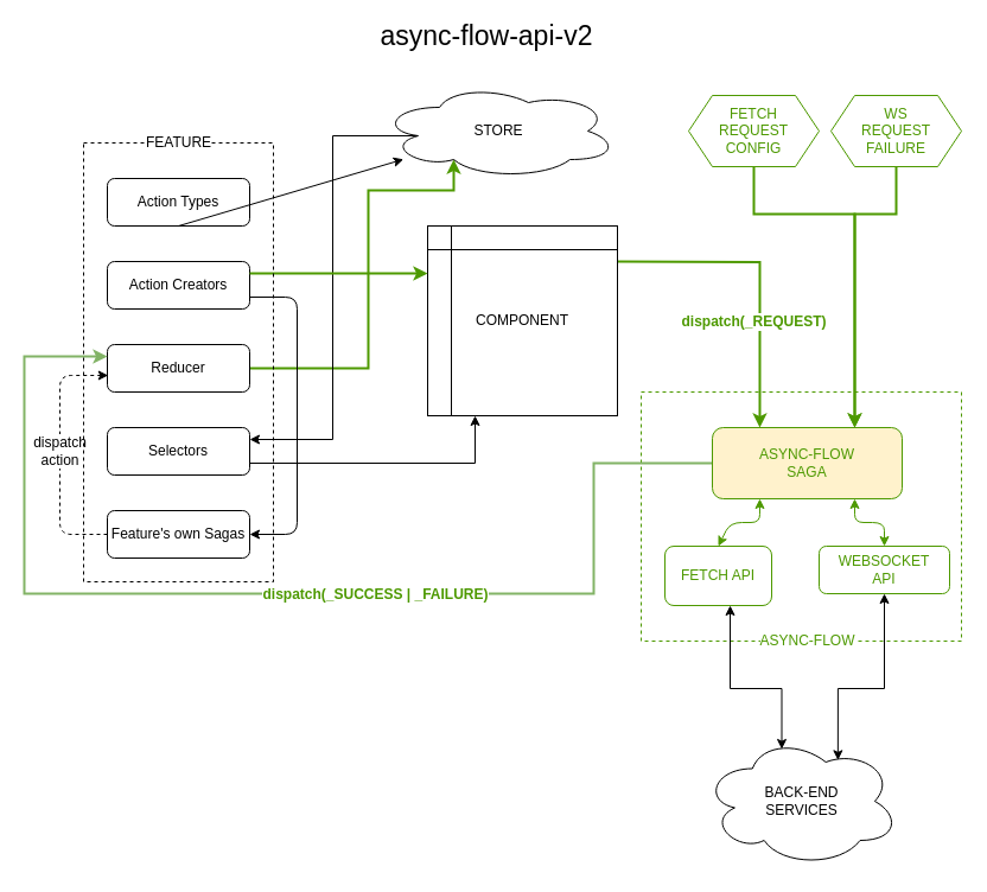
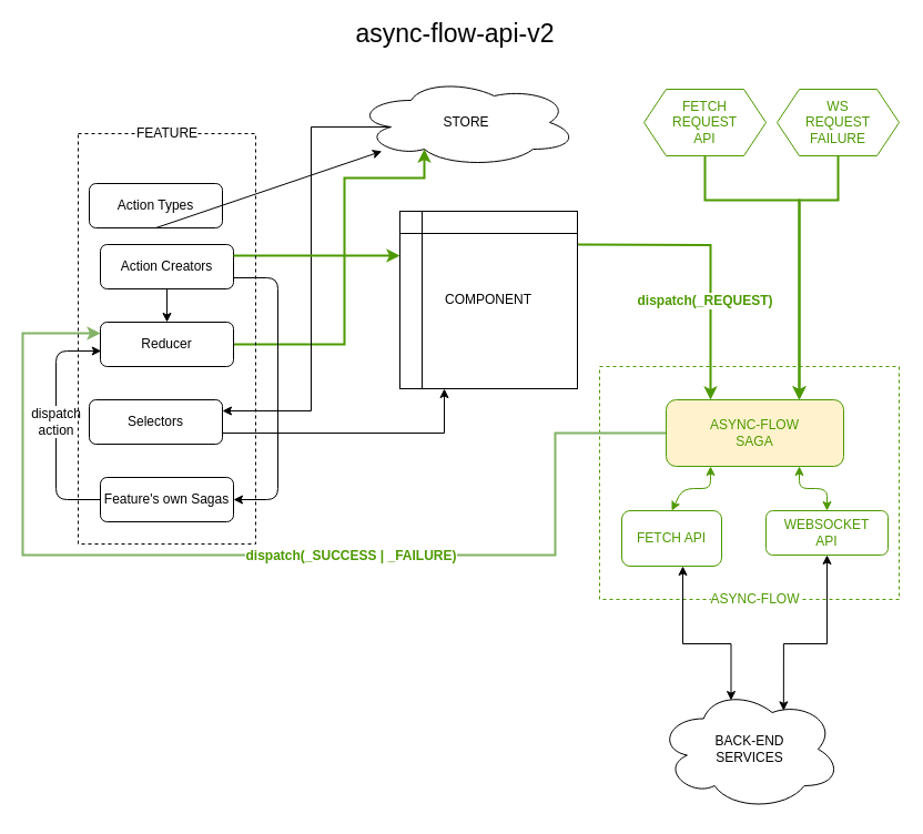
  <mxCell id="0" />
  <mxCell id="1" parent="0" />
  <mxCell id="2" value="" style="rounded=0;whiteSpace=wrap;html=1;fontSize=12;fontColor=#4D9900;fillColor=none;dashed=1;strokeColor=#4D9900;" vertex="1" parent="1"><mxGeometry x="540" y="330" width="270" height="210" as="geometry" /></mxCell>
  <mxCell id="3" value="async-flow-api-v2" style="text;html=1;strokeColor=none;fillColor=none;align=center;verticalAlign=middle;whiteSpace=wrap;rounded=0;fontSize=23;" vertex="1" parent="1"><mxGeometry x="300" y="20" width="220" height="20" as="geometry" /></mxCell>
- <mxCell id="4" value="&lt;font style=&quot;font-size: 12px&quot;&gt;Action Types&lt;/font&gt;" style="rounded=1;whiteSpace=wrap;html=1;fontSize=12;" vertex="1" parent="1"><mxGeometry x="90" y="150" width="120" height="40" as="geometry" /></mxCell>
+ <mxCell id="4" value="&lt;font style=&quot;font-size: 12px&quot;&gt;Action Types&lt;/font&gt;" style="rounded=1;whiteSpace=wrap;html=1;fontSize=12;" vertex="1" parent="1"><mxGeometry x="80" y="165" width="120" height="40" as="geometry" /></mxCell>
  <mxCell id="5" value="&lt;font style=&quot;font-size: 12px;&quot;&gt;Action Creators&lt;/font&gt;" style="rounded=1;whiteSpace=wrap;html=1;fontSize=12;" vertex="1" parent="1"><mxGeometry x="90" y="220" width="120" height="40" as="geometry" /></mxCell>
  <mxCell id="6" style="edgeStyle=orthogonalEdgeStyle;rounded=0;orthogonalLoop=1;jettySize=auto;html=1;exitX=1;exitY=0.5;exitDx=0;exitDy=0;fontSize=12;entryX=0.31;entryY=0.8;entryDx=0;entryDy=0;entryPerimeter=0;strokeColor=#4D9900;strokeWidth=2;" edge="1" parent="1" source="7" target="15"><mxGeometry relative="1" as="geometry"><mxPoint x="330" y="180" as="targetPoint" /><Array as="points"><mxPoint x="310" y="310" /><mxPoint x="310" y="160" /><mxPoint x="382" y="160" /></Array></mxGeometry></mxCell>
  <mxCell id="7" value="&lt;font style=&quot;font-size: 12px&quot;&gt;Reducer&lt;/font&gt;" style="rounded=1;whiteSpace=wrap;html=1;fontSize=12;" vertex="1" parent="1"><mxGeometry x="90" y="290" width="120" height="40" as="geometry" /></mxCell>
  <mxCell id="8" style="edgeStyle=orthogonalEdgeStyle;rounded=0;orthogonalLoop=1;jettySize=auto;html=1;exitX=1;exitY=0.75;exitDx=0;exitDy=0;entryX=0.25;entryY=1;entryDx=0;entryDy=0;fontSize=12;" edge="1" parent="1" source="9" target="20"><mxGeometry relative="1" as="geometry" /></mxCell>
- <mxCell id="9" value="&lt;font style=&quot;font-size: 12px&quot;&gt;Selectors&lt;/font&gt;" style="rounded=1;whiteSpace=wrap;html=1;fontSize=12;" vertex="1" parent="1"><mxGeometry x="90" y="360" width="120" height="40" as="geometry" /></mxCell>
+ <mxCell id="9" value="&lt;font style=&quot;font-size: 12px&quot;&gt;Selectors&lt;/font&gt;" style="rounded=1;whiteSpace=wrap;html=1;fontSize=12;" vertex="1" parent="1"><mxGeometry x="80" y="360" width="120" height="40" as="geometry" /></mxCell>
  <mxCell id="10" value="&lt;font style=&quot;font-size: 12px&quot;&gt;Feature's own Sagas&lt;/font&gt;" style="rounded=1;whiteSpace=wrap;html=1;fontSize=12;" vertex="1" parent="1"><mxGeometry x="90" y="430" width="120" height="40" as="geometry" /></mxCell>
  <mxCell id="11" value="" style="endArrow=classic;html=1;fontSize=12;exitX=0.5;exitY=1;exitDx=0;exitDy=0;" edge="1" parent="1" source="4" target="15"><mxGeometry width="50" height="50" relative="1" as="geometry"><mxPoint x="440" y="290" as="sourcePoint" /><mxPoint x="490" y="240" as="targetPoint" /></mxGeometry></mxCell>
+ <mxCell id="12" value="" style="endArrow=classic;html=1;fontSize=12;exitX=0.5;exitY=1;exitDx=0;exitDy=0;entryX=0.5;entryY=0;entryDx=0;entryDy=0;" edge="1" parent="1" source="5" target="7"><mxGeometry width="50" height="50" relative="1" as="geometry"><mxPoint x="440" y="330" as="sourcePoint" /><mxPoint x="490" y="280" as="targetPoint" /></mxGeometry></mxCell>
  <mxCell id="13" value="" style="endArrow=classic;html=1;fontSize=12;exitX=1;exitY=0.75;exitDx=0;exitDy=0;entryX=1;entryY=0.5;entryDx=0;entryDy=0;" edge="1" parent="1" source="5" target="10"><mxGeometry width="50" height="50" relative="1" as="geometry"><mxPoint x="350" y="330" as="sourcePoint" /><mxPoint x="400" y="280" as="targetPoint" /><Array as="points"><mxPoint x="250" y="250" /><mxPoint x="250" y="450" /></Array></mxGeometry></mxCell>
  <mxCell id="14" style="edgeStyle=orthogonalEdgeStyle;rounded=0;orthogonalLoop=1;jettySize=auto;html=1;exitX=0.16;exitY=0.55;exitDx=0;exitDy=0;exitPerimeter=0;entryX=1;entryY=0.25;entryDx=0;entryDy=0;fontSize=12;" edge="1" parent="1" source="15" target="9"><mxGeometry relative="1" as="geometry"><Array as="points"><mxPoint x="280" y="114" /><mxPoint x="280" y="370" /></Array></mxGeometry></mxCell>
  <mxCell id="15" value="STORE" style="ellipse;shape=cloud;whiteSpace=wrap;html=1;fontSize=12;" vertex="1" parent="1"><mxGeometry x="320" y="70" width="200" height="80" as="geometry" /></mxCell>
- <mxCell id="16" value="" style="endArrow=classic;html=1;fontSize=12;entryX=0.006;entryY=0.65;entryDx=0;entryDy=0;exitX=0;exitY=0.5;exitDx=0;exitDy=0;entryPerimeter=0;dashed=1;" edge="1" parent="1" source="10" target="7"><mxGeometry width="50" height="50" relative="1" as="geometry"><mxPoint x="370" y="310" as="sourcePoint" /><mxPoint x="420" y="260" as="targetPoint" /><Array as="points"><mxPoint x="50" y="450" /><mxPoint x="50" y="316" /></Array></mxGeometry></mxCell>
+ <mxCell id="16" value="" style="endArrow=classic;html=1;fontSize=12;entryX=0.006;entryY=0.65;entryDx=0;entryDy=0;exitX=0;exitY=0.5;exitDx=0;exitDy=0;entryPerimeter=0;" edge="1" parent="1" source="10" target="7"><mxGeometry width="50" height="50" relative="1" as="geometry"><mxPoint x="370" y="310" as="sourcePoint" /><mxPoint x="420" y="260" as="targetPoint" /><Array as="points"><mxPoint x="50" y="450" /><mxPoint x="50" y="316" /></Array></mxGeometry></mxCell>
  <mxCell id="17" value="dispatch&lt;br&gt;action" style="edgeLabel;html=1;align=center;verticalAlign=middle;resizable=0;points=[];fontSize=12;" vertex="1" connectable="0" parent="16"><mxGeometry x="0.03" y="1" relative="1" as="geometry"><mxPoint as="offset" /></mxGeometry></mxCell>
  <mxCell id="18" style="edgeStyle=orthogonalEdgeStyle;rounded=0;orthogonalLoop=1;jettySize=auto;html=1;exitX=1;exitY=0.25;exitDx=0;exitDy=0;entryX=0.25;entryY=0;entryDx=0;entryDy=0;fontSize=12;strokeColor=#4D9900;strokeWidth=2;" edge="1" parent="1" target="23"><mxGeometry relative="1" as="geometry"><mxPoint x="520" y="220" as="sourcePoint" /><mxPoint x="640" y="350" as="targetPoint" /></mxGeometry></mxCell>
  <mxCell id="19" value="dispatch(_REQUEST)" style="edgeLabel;html=1;align=center;verticalAlign=middle;resizable=0;points=[];fontSize=12;fontStyle=1;fontColor=#4D9900;" vertex="1" connectable="0" parent="18"><mxGeometry x="-0.273" y="3" relative="1" as="geometry"><mxPoint x="20.83" y="53" as="offset" /></mxGeometry></mxCell>
  <mxCell id="20" value="COMPONENT" style="shape=internalStorage;whiteSpace=wrap;html=1;backgroundOutline=1;fontSize=12;" vertex="1" parent="1"><mxGeometry x="360" y="190" width="160" height="160" as="geometry" /></mxCell>
  <mxCell id="21" style="edgeStyle=orthogonalEdgeStyle;rounded=0;orthogonalLoop=1;jettySize=auto;html=1;exitX=0;exitY=0.5;exitDx=0;exitDy=0;entryX=0;entryY=0.25;entryDx=0;entryDy=0;fontSize=12;fillColor=#d5e8d4;strokeColor=#82b366;strokeWidth=2;" edge="1" parent="1" source="23" target="7"><mxGeometry relative="1" as="geometry"><Array as="points"><mxPoint x="500" y="390" /><mxPoint x="500" y="500" /><mxPoint x="20" y="500" /><mxPoint x="20" y="300" /></Array></mxGeometry></mxCell>
  <mxCell id="22" value="dispatch(_SUCCESS | _FAILURE)" style="edgeLabel;html=1;align=center;verticalAlign=middle;resizable=0;points=[];fontSize=12;fontStyle=1;fontColor=#4D9900;" vertex="1" connectable="0" parent="21"><mxGeometry x="-0.177" relative="1" as="geometry"><mxPoint as="offset" /></mxGeometry></mxCell>
  <mxCell id="23" value="ASYNC-FLOW&lt;br&gt;SAGA" style="rounded=1;whiteSpace=wrap;html=1;fontSize=12;strokeColor=#4D9900;fontColor=#4D9900;fillColor=#fff2cc;" vertex="1" parent="1"><mxGeometry x="600" y="360" width="160" height="60" as="geometry" /></mxCell>
  <mxCell id="24" value="FETCH API" style="rounded=1;whiteSpace=wrap;html=1;fontSize=12;fontColor=#4D9900;strokeColor=#4D9900;" vertex="1" parent="1"><mxGeometry x="560" y="460" width="90" height="50" as="geometry" /></mxCell>
  <mxCell id="25" value="WEBSOCKET&lt;br&gt;API" style="rounded=1;whiteSpace=wrap;html=1;fontSize=12;fontColor=#4D9900;strokeColor=#4D9900;" vertex="1" parent="1"><mxGeometry x="690" y="460" width="110" height="40" as="geometry" /></mxCell>
  <mxCell id="26" value="" style="endArrow=classic;startArrow=classic;html=1;fontSize=12;entryX=0.25;entryY=1;entryDx=0;entryDy=0;exitX=0.5;exitY=0;exitDx=0;exitDy=0;strokeColor=#4D9900;" edge="1" parent="1" source="24" target="23"><mxGeometry width="50" height="50" relative="1" as="geometry"><mxPoint x="610" y="590" as="sourcePoint" /><mxPoint x="660" y="540" as="targetPoint" /><Array as="points"><mxPoint x="615" y="440" /><mxPoint x="640" y="440" /></Array></mxGeometry></mxCell>
  <mxCell id="27" value="" style="endArrow=classic;startArrow=classic;html=1;fontSize=12;entryX=0.75;entryY=1;entryDx=0;entryDy=0;exitX=0.5;exitY=0;exitDx=0;exitDy=0;strokeColor=#4D9900;" edge="1" parent="1" source="25" target="23"><mxGeometry width="50" height="50" relative="1" as="geometry"><mxPoint x="680" y="600" as="sourcePoint" /><mxPoint x="730" y="550" as="targetPoint" /><Array as="points"><mxPoint x="745" y="440" /><mxPoint x="720" y="440" /></Array></mxGeometry></mxCell>
  <mxCell id="28" value="" style="endArrow=classic;html=1;fontSize=12;exitX=1;exitY=0.25;exitDx=0;exitDy=0;entryX=0;entryY=0.25;entryDx=0;entryDy=0;strokeColor=#4D9900;strokeWidth=2;" edge="1" parent="1" source="5" target="20"><mxGeometry width="50" height="50" relative="1" as="geometry"><mxPoint x="430" y="350" as="sourcePoint" /><mxPoint x="480" y="300" as="targetPoint" /><Array as="points" /></mxGeometry></mxCell>
  <mxCell id="29" value="ASYNC-FLOW" style="text;html=1;align=center;verticalAlign=middle;resizable=0;points=[];autosize=1;fontSize=12;fontColor=#4D9900;labelBackgroundColor=#FFFFFF;" vertex="1" parent="1"><mxGeometry x="630" y="530" width="100" height="20" as="geometry" /></mxCell>
  <mxCell id="30" value="" style="rounded=0;whiteSpace=wrap;html=1;fontSize=12;fillColor=none;dashed=1;" vertex="1" parent="1"><mxGeometry x="70" y="120" width="160" height="370" as="geometry" /></mxCell>
  <mxCell id="31" value="FEATURE" style="text;html=1;align=center;verticalAlign=middle;resizable=0;points=[];autosize=1;fontSize=12;labelBackgroundColor=#FFFFFF;" vertex="1" parent="1"><mxGeometry x="115" y="110" width="70" height="20" as="geometry" /></mxCell>
  <mxCell id="32" style="edgeStyle=orthogonalEdgeStyle;rounded=0;orthogonalLoop=1;jettySize=auto;html=1;exitX=0.5;exitY=1;exitDx=0;exitDy=0;strokeColor=#4D9900;strokeWidth=2;fontSize=12;fontColor=#4D9900;" edge="1" parent="1" source="33"><mxGeometry relative="1" as="geometry"><mxPoint x="720" y="360" as="targetPoint" /><Array as="points"><mxPoint x="635" y="180" /><mxPoint x="720" y="180" /></Array></mxGeometry></mxCell>
- <mxCell id="33" value="FETCH&lt;br&gt;REQUEST&lt;br&gt;CONFIG" style="shape=hexagon;perimeter=hexagonPerimeter2;whiteSpace=wrap;html=1;fixedSize=1;labelBackgroundColor=#FFFFFF;fontSize=12;strokeColor=#4D9900;fontColor=#4D9900;" vertex="1" parent="1"><mxGeometry x="580" y="80" width="110" height="60" as="geometry" /></mxCell>
+ <mxCell id="33" value="FETCH&lt;br&gt;REQUEST&lt;br&gt;API" style="shape=hexagon;perimeter=hexagonPerimeter2;whiteSpace=wrap;html=1;fixedSize=1;labelBackgroundColor=#FFFFFF;fontSize=12;strokeColor=#4D9900;fontColor=#4D9900;" vertex="1" parent="1"><mxGeometry x="580" y="80" width="110" height="60" as="geometry" /></mxCell>
  <mxCell id="34" style="edgeStyle=orthogonalEdgeStyle;rounded=0;orthogonalLoop=1;jettySize=auto;html=1;exitX=0.5;exitY=1;exitDx=0;exitDy=0;entryX=0.75;entryY=0;entryDx=0;entryDy=0;strokeColor=#4D9900;strokeWidth=2;fontSize=12;fontColor=#4D9900;" edge="1" parent="1" source="35" target="23"><mxGeometry relative="1" as="geometry"><Array as="points"><mxPoint x="755" y="180" /><mxPoint x="720" y="180" /></Array></mxGeometry></mxCell>
  <mxCell id="35" value="WS&lt;br&gt;REQUEST&lt;br&gt;FAILURE" style="shape=hexagon;perimeter=hexagonPerimeter2;whiteSpace=wrap;html=1;fixedSize=1;labelBackgroundColor=#FFFFFF;fontSize=12;strokeColor=#4D9900;fontColor=#4D9900;" vertex="1" parent="1"><mxGeometry x="700" y="80" width="110" height="60" as="geometry" /></mxCell>
  <mxCell id="36" style="edgeStyle=orthogonalEdgeStyle;rounded=0;orthogonalLoop=1;jettySize=auto;html=1;exitX=0.4;exitY=0.1;exitDx=0;exitDy=0;exitPerimeter=0;strokeWidth=1;fontSize=12;fontColor=#000000;startArrow=classic;startFill=1;" edge="1" parent="1" source="37" target="24"><mxGeometry relative="1" as="geometry"><Array as="points"><mxPoint x="658" y="580" /><mxPoint x="615" y="580" /></Array></mxGeometry></mxCell>
  <mxCell id="37" value="BACK-END&lt;br&gt;SERVICES" style="ellipse;shape=cloud;whiteSpace=wrap;html=1;labelBackgroundColor=#FFFFFF;fillColor=#ffffff;fontSize=12;" vertex="1" parent="1"><mxGeometry x="592.5" y="620" width="165" height="110" as="geometry" /></mxCell>
  <mxCell id="38" style="edgeStyle=orthogonalEdgeStyle;rounded=0;orthogonalLoop=1;jettySize=auto;html=1;exitX=0.687;exitY=0.185;exitDx=0;exitDy=0;exitPerimeter=0;strokeWidth=1;fontSize=12;fontColor=#000000;startArrow=classic;startFill=1;entryX=0.5;entryY=1;entryDx=0;entryDy=0;" edge="1" parent="1" source="37" target="25"><mxGeometry relative="1" as="geometry"><mxPoint x="668.5" y="596" as="sourcePoint" /><mxPoint x="625.034" y="510" as="targetPoint" /><Array as="points"><mxPoint x="706" y="580" /><mxPoint x="745" y="580" /></Array></mxGeometry></mxCell>
